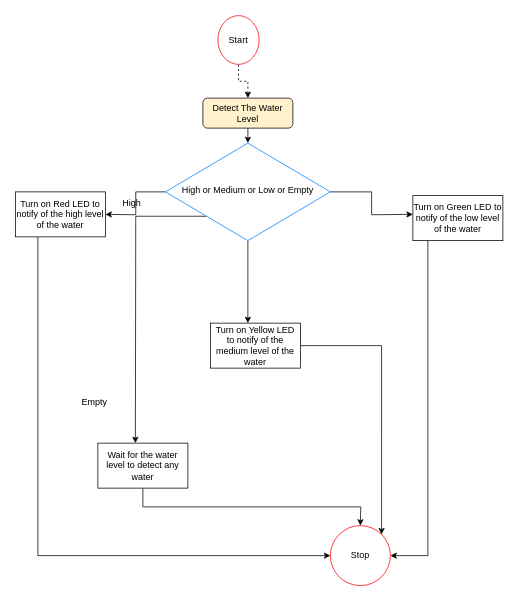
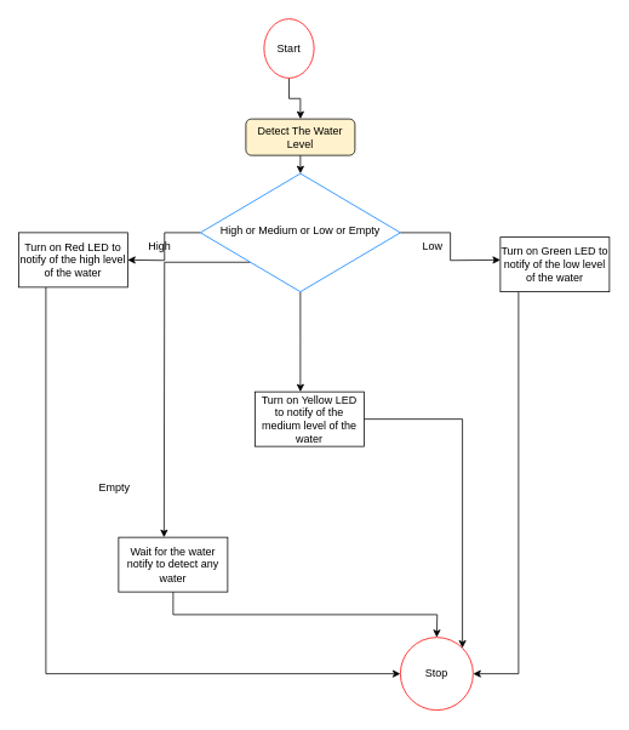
  <mxCell id="0" />
  <mxCell id="1" parent="0" />
  <mxCell id="2" style="edgeStyle=orthogonalEdgeStyle;rounded=0;orthogonalLoop=1;jettySize=auto;html=1;exitX=0.5;exitY=1;exitDx=0;exitDy=0;entryX=0.5;entryY=0;entryDx=0;entryDy=0;" edge="1" parent="1" source="3" target="8"><mxGeometry relative="1" as="geometry" /></mxCell>
  <mxCell id="3" value="Detect The Water Level" style="rounded=1;whiteSpace=wrap;html=1;fontSize=12;glass=0;strokeWidth=1;shadow=0;fillColor=#fff2cc;" parent="1" vertex="1"><mxGeometry x="270" y="130" width="120" height="40" as="geometry" /></mxCell>
  <mxCell id="4" style="edgeStyle=orthogonalEdgeStyle;rounded=0;orthogonalLoop=1;jettySize=auto;html=1;exitX=0.5;exitY=1;exitDx=0;exitDy=0;" edge="1" parent="1" source="8"><mxGeometry relative="1" as="geometry"><mxPoint x="330" y="430" as="targetPoint" /></mxGeometry></mxCell>
  <mxCell id="5" style="edgeStyle=orthogonalEdgeStyle;rounded=0;orthogonalLoop=1;jettySize=auto;html=1;exitX=1;exitY=0.5;exitDx=0;exitDy=0;" edge="1" parent="1" source="8"><mxGeometry relative="1" as="geometry"><mxPoint x="550" y="285" as="targetPoint" /></mxGeometry></mxCell>
  <mxCell id="6" style="edgeStyle=orthogonalEdgeStyle;rounded=0;orthogonalLoop=1;jettySize=auto;html=1;exitX=0;exitY=0.5;exitDx=0;exitDy=0;" edge="1" parent="1" source="8"><mxGeometry relative="1" as="geometry"><mxPoint x="140" y="285" as="targetPoint" /></mxGeometry></mxCell>
  <mxCell id="7" style="edgeStyle=orthogonalEdgeStyle;rounded=0;orthogonalLoop=1;jettySize=auto;html=1;exitX=0;exitY=1;exitDx=0;exitDy=0;" edge="1" parent="1" source="8"><mxGeometry relative="1" as="geometry"><mxPoint x="180" y="590" as="targetPoint" /></mxGeometry></mxCell>
  <mxCell id="8" value="High or Medium or Low or Empty" style="rhombus;whiteSpace=wrap;html=1;shadow=0;fontFamily=Helvetica;fontSize=12;align=center;strokeWidth=1;spacing=6;spacingTop=-4;strokeColor=#007FFF;" parent="1" vertex="1"><mxGeometry x="220" y="190" width="220" height="130" as="geometry" /></mxCell>
- <mxCell id="9" style="edgeStyle=orthogonalEdgeStyle;rounded=0;orthogonalLoop=1;jettySize=auto;html=1;exitX=0.5;exitY=1;exitDx=0;exitDy=0;dashed=1;" edge="1" parent="1" source="10" target="3"><mxGeometry relative="1" as="geometry" /></mxCell>
+ <mxCell id="9" style="edgeStyle=orthogonalEdgeStyle;rounded=0;orthogonalLoop=1;jettySize=auto;html=1;exitX=0.5;exitY=1;exitDx=0;exitDy=0;" edge="1" parent="1" source="10" target="3"><mxGeometry relative="1" as="geometry" /></mxCell>
  <mxCell id="10" value="Start" style="ellipse;whiteSpace=wrap;html=1;aspect=fixed;strokeColor=#FF0000;" vertex="1" parent="1"><mxGeometry x="290" y="20" width="55" height="65" as="geometry" /></mxCell>
  <mxCell id="11" style="edgeStyle=orthogonalEdgeStyle;rounded=0;orthogonalLoop=1;jettySize=auto;html=1;exitX=0.25;exitY=1;exitDx=0;exitDy=0;entryX=0;entryY=0.5;entryDx=0;entryDy=0;" edge="1" parent="1" source="12" target="22"><mxGeometry relative="1" as="geometry" /></mxCell>
  <mxCell id="12" value="Turn on Red LED to notify of the high level of the water" style="rounded=0;whiteSpace=wrap;html=1;" vertex="1" parent="1"><mxGeometry x="20" y="255" width="120" height="60" as="geometry" /></mxCell>
  <mxCell id="13" value="High" style="text;html=1;align=center;verticalAlign=middle;resizable=0;points=[];autosize=1;strokeColor=none;fillColor=none;" vertex="1" parent="1"><mxGeometry x="150" y="255" width="50" height="30" as="geometry" /></mxCell>
+ <mxCell id="14" value="Low" style="text;html=1;align=center;verticalAlign=middle;resizable=0;points=[];autosize=1;strokeColor=none;fillColor=none;" vertex="1" parent="1"><mxGeometry x="450" y="255" width="50" height="30" as="geometry" /></mxCell>
  <mxCell id="15" style="edgeStyle=orthogonalEdgeStyle;rounded=0;orthogonalLoop=1;jettySize=auto;html=1;entryX=1;entryY=0;entryDx=0;entryDy=0;" edge="1" parent="1" source="16" target="22"><mxGeometry relative="1" as="geometry" /></mxCell>
  <mxCell id="16" value="Turn on Yellow LED to notify of the medium level of the water" style="rounded=0;whiteSpace=wrap;html=1;" vertex="1" parent="1"><mxGeometry x="280" y="430" width="120" height="60" as="geometry" /></mxCell>
  <mxCell id="17" style="edgeStyle=orthogonalEdgeStyle;rounded=0;orthogonalLoop=1;jettySize=auto;html=1;entryX=1;entryY=0.5;entryDx=0;entryDy=0;" edge="1" parent="1" source="18" target="22"><mxGeometry relative="1" as="geometry"><Array as="points"><mxPoint x="570" y="740" /></Array></mxGeometry></mxCell>
  <mxCell id="18" value="Turn on Green LED to notify of the low level of the water" style="rounded=0;whiteSpace=wrap;html=1;" vertex="1" parent="1"><mxGeometry x="550" y="260" width="120" height="60" as="geometry" /></mxCell>
  <mxCell id="19" style="edgeStyle=orthogonalEdgeStyle;rounded=0;orthogonalLoop=1;jettySize=auto;html=1;exitX=0.5;exitY=1;exitDx=0;exitDy=0;" edge="1" parent="1" source="20"><mxGeometry relative="1" as="geometry"><mxPoint x="480" y="700" as="targetPoint" /></mxGeometry></mxCell>
- <mxCell id="20" value="Wait for the water level to detect any water" style="rounded=0;whiteSpace=wrap;html=1;" vertex="1" parent="1"><mxGeometry x="130" y="590" width="120" height="60" as="geometry" /></mxCell>
+ <mxCell id="20" value="Wait for the water notify to detect any water" style="rounded=0;whiteSpace=wrap;html=1;" vertex="1" parent="1"><mxGeometry x="130" y="590" width="120" height="60" as="geometry" /></mxCell>
  <mxCell id="21" value="Empty" style="text;html=1;align=center;verticalAlign=middle;resizable=0;points=[];autosize=1;strokeColor=none;fillColor=none;" vertex="1" parent="1"><mxGeometry x="95" y="520" width="60" height="30" as="geometry" /></mxCell>
  <mxCell id="22" value="Stop" style="ellipse;whiteSpace=wrap;html=1;aspect=fixed;strokeColor=#FF0000;" vertex="1" parent="1"><mxGeometry x="440" y="700" width="80" height="80" as="geometry" /></mxCell>
